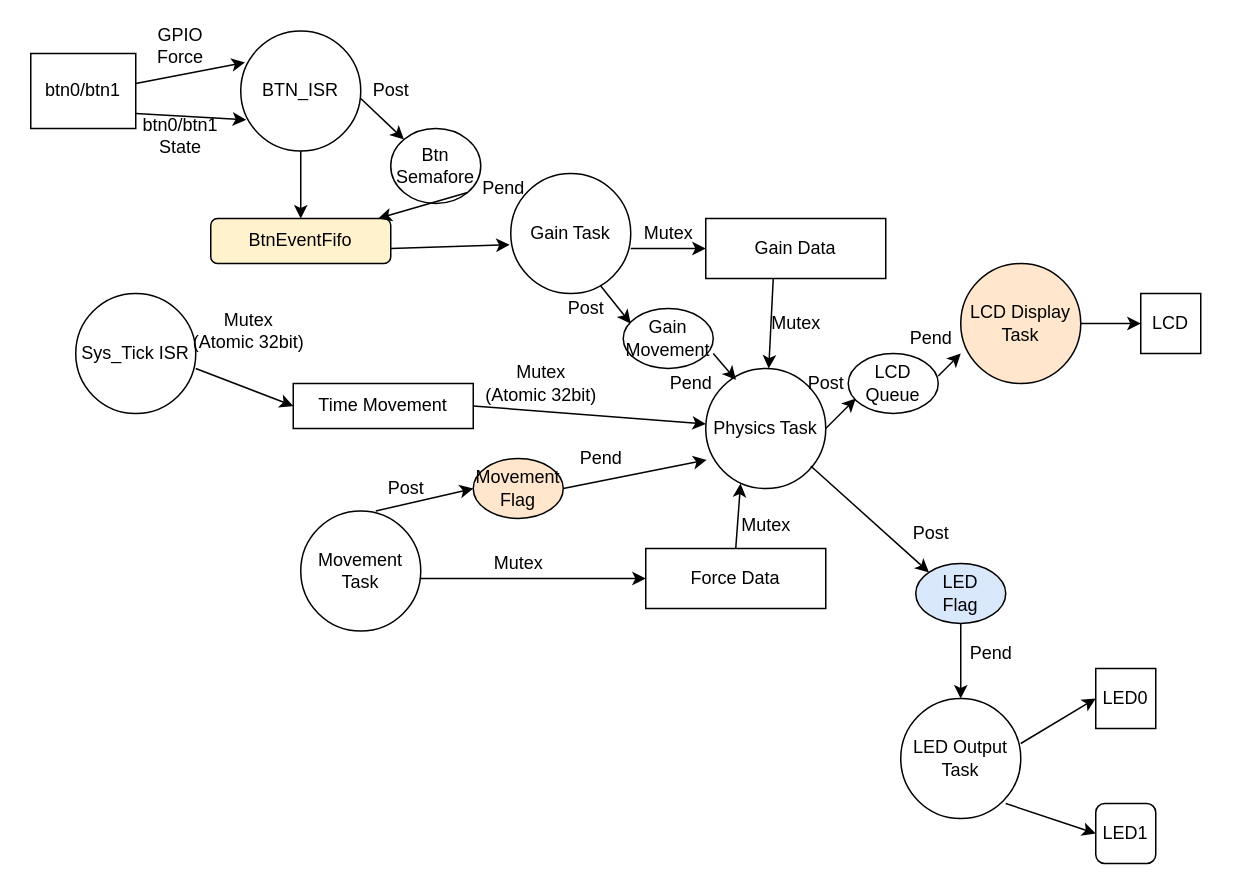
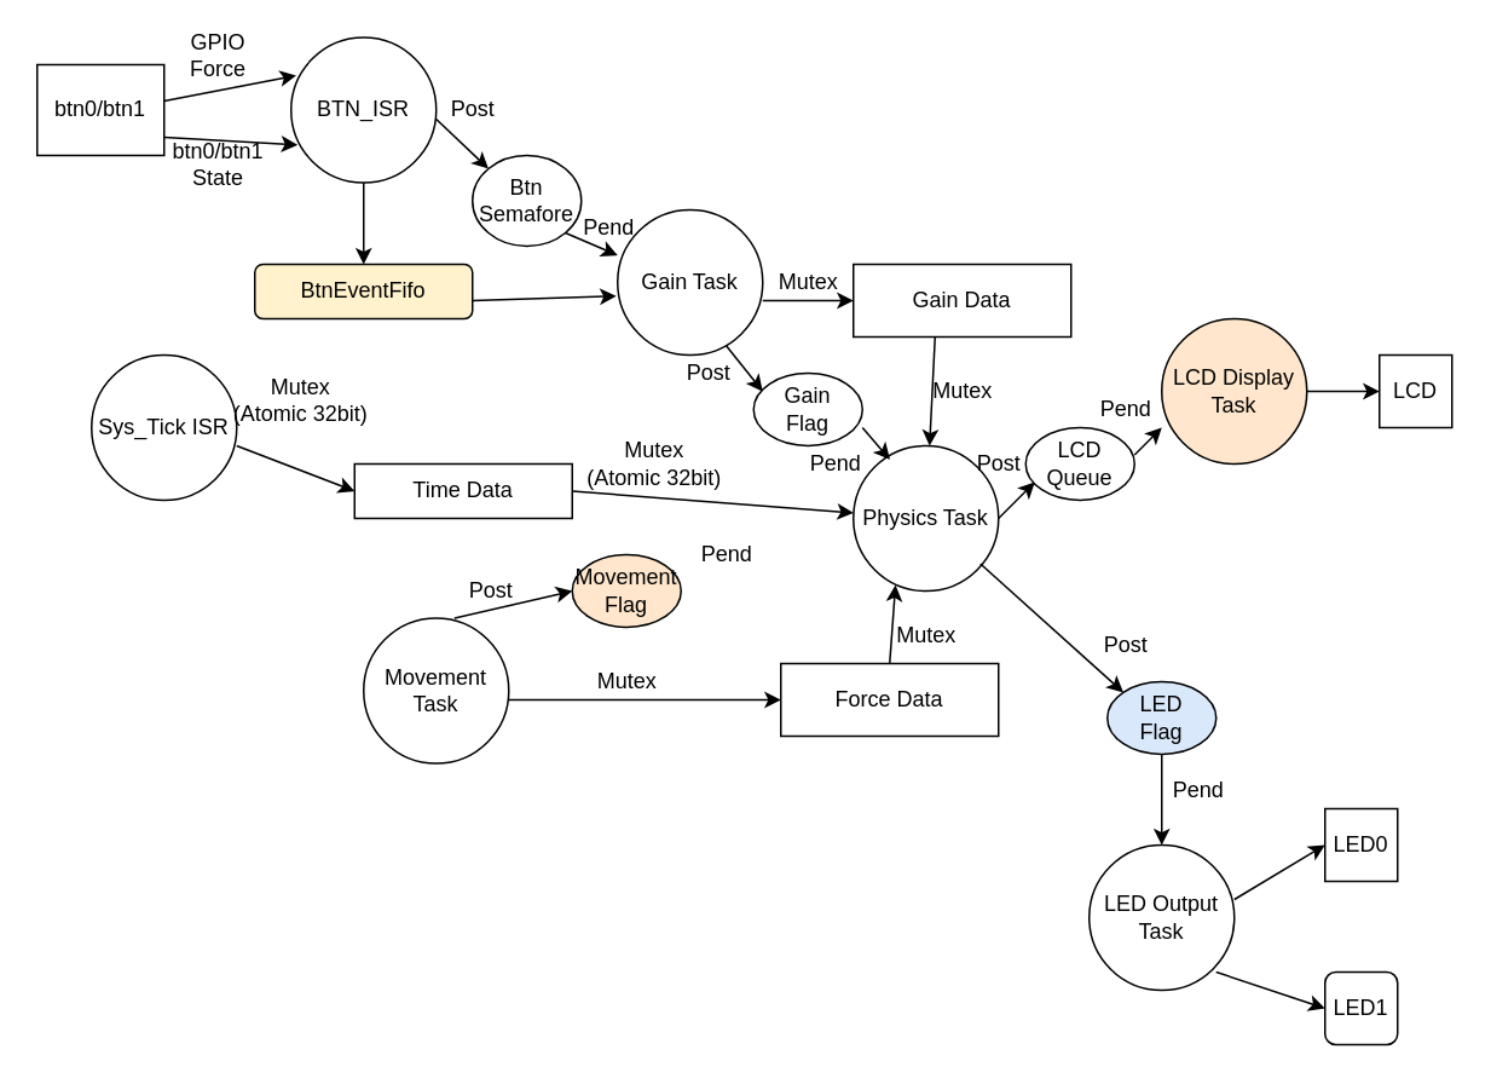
  <mxCell id="0" />
  <mxCell id="1" parent="0" />
  <mxCell id="2" value="btn0/btn1" style="rounded=0;whiteSpace=wrap;html=1;" vertex="1" parent="1"><mxGeometry x="20" y="35" width="70" height="50" as="geometry" /></mxCell>
  <mxCell id="3" value="BTN_ISR" style="ellipse;whiteSpace=wrap;html=1;aspect=fixed;" vertex="1" parent="1"><mxGeometry x="160" y="20" width="80" height="80" as="geometry" /></mxCell>
  <mxCell id="4" value="" style="endArrow=classic;html=1;entryX=0.036;entryY=0.262;entryDx=0;entryDy=0;entryPerimeter=0;" edge="1" parent="1" target="3"><mxGeometry width="50" height="50" relative="1" as="geometry"><mxPoint x="90" y="55" as="sourcePoint" /><mxPoint x="140" y="5" as="targetPoint" /></mxGeometry></mxCell>
  <mxCell id="5" value="" style="endArrow=classic;html=1;entryX=0.045;entryY=0.74;entryDx=0;entryDy=0;entryPerimeter=0;" edge="1" parent="1" target="3"><mxGeometry width="50" height="50" relative="1" as="geometry"><mxPoint x="90" y="75" as="sourcePoint" /><mxPoint x="140" y="25" as="targetPoint" /></mxGeometry></mxCell>
  <mxCell id="6" value="btn0/btn1 State" style="text;html=1;strokeColor=none;fillColor=none;align=center;verticalAlign=middle;whiteSpace=wrap;rounded=0;" vertex="1" parent="1"><mxGeometry x="100" y="80" width="40" height="20" as="geometry" /></mxCell>
  <mxCell id="7" value="GPIO Force" style="text;html=1;strokeColor=none;fillColor=none;align=center;verticalAlign=middle;whiteSpace=wrap;rounded=0;" vertex="1" parent="1"><mxGeometry x="100" y="20" width="40" height="20" as="geometry" /></mxCell>
  <mxCell id="8" value="BtnEventFifo" style="rounded=1;whiteSpace=wrap;html=1;fillColor=#fff2cc;" vertex="1" parent="1"><mxGeometry x="140" y="145" width="120" height="30" as="geometry" /></mxCell>
  <mxCell id="9" value="" style="endArrow=classic;html=1;entryX=0.5;entryY=0;entryDx=0;entryDy=0;" edge="1" parent="1" target="8"><mxGeometry width="50" height="50" relative="1" as="geometry"><mxPoint x="200" y="100" as="sourcePoint" /><mxPoint x="250" y="50" as="targetPoint" /></mxGeometry></mxCell>
  <mxCell id="10" value="Gain Task" style="ellipse;whiteSpace=wrap;html=1;aspect=fixed;" vertex="1" parent="1"><mxGeometry x="340" y="115" width="80" height="80" as="geometry" /></mxCell>
  <mxCell id="11" value="" style="endArrow=classic;html=1;entryX=0;entryY=0;entryDx=0;entryDy=0;" edge="1" parent="1" target="12"><mxGeometry width="50" height="50" relative="1" as="geometry"><mxPoint x="240" y="65" as="sourcePoint" /><mxPoint x="270" y="85" as="targetPoint" /></mxGeometry></mxCell>
  <mxCell id="12" value="Btn Semafore" style="ellipse;whiteSpace=wrap;html=1;" vertex="1" parent="1"><mxGeometry x="260" y="85" width="60" height="50" as="geometry" /></mxCell>
- <mxCell id="13" value="" style="endArrow=classic;html=1;exitX=1;exitY=1;exitDx=0;exitDy=0;" edge="1" parent="1" source="12" target="8"><mxGeometry width="50" height="50" relative="1" as="geometry"><mxPoint x="300" y="115" as="sourcePoint" /><mxPoint x="350" y="65" as="targetPoint" /></mxGeometry></mxCell>
+ <mxCell id="13" value="" style="endArrow=classic;html=1;entryX=0;entryY=0.313;entryDx=0;entryDy=0;entryPerimeter=0;exitX=1;exitY=1;exitDx=0;exitDy=0;" edge="1" parent="1" source="12" target="10"><mxGeometry width="50" height="50" relative="1" as="geometry"><mxPoint x="300" y="115" as="sourcePoint" /><mxPoint x="350" y="65" as="targetPoint" /></mxGeometry></mxCell>
  <mxCell id="14" value="Post" style="text;html=1;align=center;verticalAlign=middle;resizable=0;points=[];autosize=1;" vertex="1" parent="1"><mxGeometry x="240" y="50" width="40" height="20" as="geometry" /></mxCell>
  <mxCell id="15" value="Pend" style="text;html=1;align=center;verticalAlign=middle;resizable=0;points=[];autosize=1;" vertex="1" parent="1"><mxGeometry x="315" y="115" width="40" height="20" as="geometry" /></mxCell>
  <mxCell id="16" value="" style="endArrow=classic;html=1;" edge="1" parent="1"><mxGeometry width="50" height="50" relative="1" as="geometry"><mxPoint x="420" y="165" as="sourcePoint" /><mxPoint x="470" y="165" as="targetPoint" /></mxGeometry></mxCell>
  <mxCell id="17" value="Mutex" style="text;html=1;align=center;verticalAlign=middle;resizable=0;points=[];autosize=1;" vertex="1" parent="1"><mxGeometry x="420" y="145" width="50" height="20" as="geometry" /></mxCell>
  <mxCell id="18" value="Gain Data" style="rounded=0;whiteSpace=wrap;html=1;" vertex="1" parent="1"><mxGeometry x="470" y="145" width="120" height="40" as="geometry" /></mxCell>
  <mxCell id="19" value="Physics Task" style="ellipse;whiteSpace=wrap;html=1;aspect=fixed;" vertex="1" parent="1"><mxGeometry x="470" y="245" width="80" height="80" as="geometry" /></mxCell>
  <mxCell id="20" value="" style="endArrow=classic;html=1;" edge="1" parent="1"><mxGeometry width="50" height="50" relative="1" as="geometry"><mxPoint x="400" y="190" as="sourcePoint" /><mxPoint x="420" y="215" as="targetPoint" /></mxGeometry></mxCell>
  <mxCell id="21" value="" style="endArrow=classic;html=1;entryX=-0.009;entryY=0.594;entryDx=0;entryDy=0;entryPerimeter=0;" edge="1" parent="1" target="10"><mxGeometry width="50" height="50" relative="1" as="geometry"><mxPoint x="260" y="165" as="sourcePoint" /><mxPoint x="310" y="115" as="targetPoint" /></mxGeometry></mxCell>
  <mxCell id="22" value="Movement Task" style="ellipse;whiteSpace=wrap;html=1;aspect=fixed;" vertex="1" parent="1"><mxGeometry x="200" y="340" width="80" height="80" as="geometry" /></mxCell>
  <mxCell id="23" value="" style="endArrow=classic;html=1;" edge="1" parent="1"><mxGeometry width="50" height="50" relative="1" as="geometry"><mxPoint x="280" y="385" as="sourcePoint" /><mxPoint x="430" y="385" as="targetPoint" /></mxGeometry></mxCell>
  <mxCell id="24" value="Force Data" style="rounded=0;whiteSpace=wrap;html=1;" vertex="1" parent="1"><mxGeometry x="430" y="365" width="120" height="40" as="geometry" /></mxCell>
  <mxCell id="25" value="" style="endArrow=classic;html=1;entryX=0;entryY=0.5;entryDx=0;entryDy=0;" edge="1" parent="1" target="27"><mxGeometry width="50" height="50" relative="1" as="geometry"><mxPoint x="250" y="340" as="sourcePoint" /><mxPoint x="280" y="295" as="targetPoint" /></mxGeometry></mxCell>
  <mxCell id="26" value="Post" style="text;html=1;align=center;verticalAlign=middle;resizable=0;points=[];autosize=1;" vertex="1" parent="1"><mxGeometry x="250" y="315" width="40" height="20" as="geometry" /></mxCell>
  <mxCell id="27" value="Movement&lt;br&gt;Flag" style="ellipse;whiteSpace=wrap;html=1;fillColor=#ffe6cc;" vertex="1" parent="1"><mxGeometry x="315" y="305" width="60" height="40" as="geometry" /></mxCell>
- <mxCell id="28" value="" style="endArrow=classic;html=1;exitX=1;exitY=0.5;exitDx=0;exitDy=0;entryX=0.008;entryY=0.762;entryDx=0;entryDy=0;entryPerimeter=0;" edge="1" parent="1" source="27" target="19"><mxGeometry width="50" height="50" relative="1" as="geometry"><mxPoint x="370" y="225" as="sourcePoint" /><mxPoint x="320" y="215" as="targetPoint" /></mxGeometry></mxCell>
  <mxCell id="29" value="Pend" style="text;html=1;align=center;verticalAlign=middle;resizable=0;points=[];autosize=1;" vertex="1" parent="1"><mxGeometry x="380" y="295" width="40" height="20" as="geometry" /></mxCell>
- <mxCell id="30" value="Gain &lt;br&gt;Movement" style="ellipse;whiteSpace=wrap;html=1;" vertex="1" parent="1"><mxGeometry x="415" y="205" width="60" height="40" as="geometry" /></mxCell>
+ <mxCell id="30" value="Gain &lt;br&gt;Flag" style="ellipse;whiteSpace=wrap;html=1;" vertex="1" parent="1"><mxGeometry x="415" y="205" width="60" height="40" as="geometry" /></mxCell>
  <mxCell id="31" value="" style="endArrow=classic;html=1;entryX=0.252;entryY=0.095;entryDx=0;entryDy=0;entryPerimeter=0;" edge="1" parent="1" target="19"><mxGeometry width="50" height="50" relative="1" as="geometry"><mxPoint x="475" y="235" as="sourcePoint" /><mxPoint x="525" y="185" as="targetPoint" /></mxGeometry></mxCell>
  <mxCell id="32" value="Post" style="text;html=1;align=center;verticalAlign=middle;resizable=0;points=[];autosize=1;" vertex="1" parent="1"><mxGeometry x="370" y="195" width="40" height="20" as="geometry" /></mxCell>
  <mxCell id="33" value="Pend" style="text;html=1;align=center;verticalAlign=middle;resizable=0;points=[];autosize=1;" vertex="1" parent="1"><mxGeometry x="440" y="245" width="40" height="20" as="geometry" /></mxCell>
  <mxCell id="34" value="Mutex" style="text;html=1;align=center;verticalAlign=middle;resizable=0;points=[];autosize=1;" vertex="1" parent="1"><mxGeometry x="485" y="340" width="50" height="20" as="geometry" /></mxCell>
  <mxCell id="35" value="Mutex" style="text;html=1;align=center;verticalAlign=middle;resizable=0;points=[];autosize=1;" vertex="1" parent="1"><mxGeometry x="505" y="205" width="50" height="20" as="geometry" /></mxCell>
  <mxCell id="36" value="Mutex" style="text;html=1;align=center;verticalAlign=middle;resizable=0;points=[];autosize=1;" vertex="1" parent="1"><mxGeometry x="320" y="365" width="50" height="20" as="geometry" /></mxCell>
  <mxCell id="37" value="LED Output Task" style="ellipse;whiteSpace=wrap;html=1;aspect=fixed;" vertex="1" parent="1"><mxGeometry x="600" y="465" width="80" height="80" as="geometry" /></mxCell>
  <mxCell id="38" value="LCD Display Task" style="ellipse;whiteSpace=wrap;html=1;aspect=fixed;fillColor=#ffe6cc;" vertex="1" parent="1"><mxGeometry x="640" y="175" width="80" height="80" as="geometry" /></mxCell>
  <mxCell id="39" value="LED &lt;br&gt;Flag" style="ellipse;whiteSpace=wrap;html=1;fillColor=#dae8fc;" vertex="1" parent="1"><mxGeometry x="610" y="375" width="60" height="40" as="geometry" /></mxCell>
  <mxCell id="40" value="" style="endArrow=classic;html=1;entryX=0;entryY=0;entryDx=0;entryDy=0;" edge="1" parent="1" target="39"><mxGeometry width="50" height="50" relative="1" as="geometry"><mxPoint x="540" y="310" as="sourcePoint" /><mxPoint x="590" y="260" as="targetPoint" /></mxGeometry></mxCell>
  <mxCell id="41" value="" style="endArrow=classic;html=1;entryX=0.5;entryY=0;entryDx=0;entryDy=0;" edge="1" parent="1" target="37"><mxGeometry width="50" height="50" relative="1" as="geometry"><mxPoint x="640" y="415" as="sourcePoint" /><mxPoint x="690" y="365" as="targetPoint" /></mxGeometry></mxCell>
  <mxCell id="42" value="LED0" style="whiteSpace=wrap;html=1;aspect=fixed;" vertex="1" parent="1"><mxGeometry x="730" y="445" width="40" height="40" as="geometry" /></mxCell>
  <mxCell id="43" value="LCD" style="whiteSpace=wrap;html=1;aspect=fixed;" vertex="1" parent="1"><mxGeometry x="760" y="195" width="40" height="40" as="geometry" /></mxCell>
  <mxCell id="44" value="LED1" style="whiteSpace=wrap;html=1;aspect=fixed;rounded=1;" vertex="1" parent="1"><mxGeometry x="730" y="535" width="40" height="40" as="geometry" /></mxCell>
  <mxCell id="45" value="" style="endArrow=classic;html=1;entryX=0;entryY=0.5;entryDx=0;entryDy=0;" edge="1" parent="1" target="43"><mxGeometry width="50" height="50" relative="1" as="geometry"><mxPoint x="720" y="215" as="sourcePoint" /><mxPoint x="770" y="165" as="targetPoint" /></mxGeometry></mxCell>
  <mxCell id="46" value="" style="endArrow=classic;html=1;entryX=0;entryY=0.5;entryDx=0;entryDy=0;" edge="1" parent="1" target="42"><mxGeometry width="50" height="50" relative="1" as="geometry"><mxPoint x="680" y="495" as="sourcePoint" /><mxPoint x="730" y="445" as="targetPoint" /></mxGeometry></mxCell>
  <mxCell id="47" value="" style="endArrow=classic;html=1;entryX=0;entryY=0.5;entryDx=0;entryDy=0;" edge="1" parent="1" target="44"><mxGeometry width="50" height="50" relative="1" as="geometry"><mxPoint x="670" y="535" as="sourcePoint" /><mxPoint x="720" y="485" as="targetPoint" /></mxGeometry></mxCell>
  <mxCell id="48" value="Pend" style="text;html=1;align=center;verticalAlign=middle;resizable=0;points=[];autosize=1;" vertex="1" parent="1"><mxGeometry x="640" y="425" width="40" height="20" as="geometry" /></mxCell>
  <mxCell id="49" value="Post" style="text;html=1;align=center;verticalAlign=middle;resizable=0;points=[];autosize=1;" vertex="1" parent="1"><mxGeometry x="600" y="345" width="40" height="20" as="geometry" /></mxCell>
  <mxCell id="50" value="" style="endArrow=classic;html=1;" edge="1" parent="1"><mxGeometry width="50" height="50" relative="1" as="geometry"><mxPoint x="550" y="285" as="sourcePoint" /><mxPoint x="570" y="265" as="targetPoint" /></mxGeometry></mxCell>
  <mxCell id="51" value="LCD Queue" style="ellipse;whiteSpace=wrap;html=1;" vertex="1" parent="1"><mxGeometry x="565" y="235" width="60" height="40" as="geometry" /></mxCell>
  <mxCell id="52" value="" style="endArrow=classic;html=1;" edge="1" parent="1"><mxGeometry width="50" height="50" relative="1" as="geometry"><mxPoint x="625" y="250" as="sourcePoint" /><mxPoint x="640" y="235" as="targetPoint" /></mxGeometry></mxCell>
  <mxCell id="53" value="Post" style="text;html=1;align=center;verticalAlign=middle;resizable=0;points=[];autosize=1;" vertex="1" parent="1"><mxGeometry x="530" y="245" width="40" height="20" as="geometry" /></mxCell>
  <mxCell id="54" value="Pend" style="text;html=1;align=center;verticalAlign=middle;resizable=0;points=[];autosize=1;" vertex="1" parent="1"><mxGeometry x="600" y="215" width="40" height="20" as="geometry" /></mxCell>
  <mxCell id="55" value="" style="endArrow=classic;html=1;exitX=1;exitY=0.5;exitDx=0;exitDy=0;" edge="1" parent="1" source="56" target="19"><mxGeometry width="50" height="50" relative="1" as="geometry"><mxPoint x="320" y="255" as="sourcePoint" /><mxPoint x="380" y="195" as="targetPoint" /></mxGeometry></mxCell>
- <mxCell id="56" value="Time Movement" style="rounded=0;whiteSpace=wrap;html=1;" vertex="1" parent="1"><mxGeometry x="195" y="255" width="120" height="30" as="geometry" /></mxCell>
+ <mxCell id="56" value="Time Data" style="rounded=0;whiteSpace=wrap;html=1;" vertex="1" parent="1"><mxGeometry x="195" y="255" width="120" height="30" as="geometry" /></mxCell>
  <mxCell id="57" value="Sys_Tick ISR" style="ellipse;whiteSpace=wrap;html=1;aspect=fixed;" vertex="1" parent="1"><mxGeometry x="50" y="195" width="80" height="80" as="geometry" /></mxCell>
  <mxCell id="58" value="" style="endArrow=classic;html=1;entryX=0;entryY=0.5;entryDx=0;entryDy=0;" edge="1" parent="1" target="56"><mxGeometry width="50" height="50" relative="1" as="geometry"><mxPoint x="130" y="245" as="sourcePoint" /><mxPoint x="180" y="195" as="targetPoint" /></mxGeometry></mxCell>
  <mxCell id="59" value="Mutex&lt;br&gt;(Atomic 32bit)" style="text;html=1;align=center;verticalAlign=middle;resizable=0;points=[];autosize=1;" vertex="1" parent="1"><mxGeometry x="120" y="205" width="90" height="30" as="geometry" /></mxCell>
  <mxCell id="60" value="Mutex&lt;br&gt;(Atomic 32bit)" style="text;html=1;align=center;verticalAlign=middle;resizable=0;points=[];autosize=1;" vertex="1" parent="1"><mxGeometry x="315" y="240" width="90" height="30" as="geometry" /></mxCell>
  <mxCell id="61" value="" style="endArrow=classic;html=1;exitX=0.5;exitY=0;exitDx=0;exitDy=0;entryX=0.29;entryY=0.959;entryDx=0;entryDy=0;entryPerimeter=0;" edge="1" parent="1" source="24" target="19"><mxGeometry width="50" height="50" relative="1" as="geometry"><mxPoint x="470" y="365" as="sourcePoint" /><mxPoint x="496" y="315" as="targetPoint" /></mxGeometry></mxCell>
  <mxCell id="62" value="" style="endArrow=classic;html=1;" edge="1" parent="1" target="19"><mxGeometry width="50" height="50" relative="1" as="geometry"><mxPoint x="515" y="185" as="sourcePoint" /><mxPoint x="565" y="135" as="targetPoint" /></mxGeometry></mxCell>
